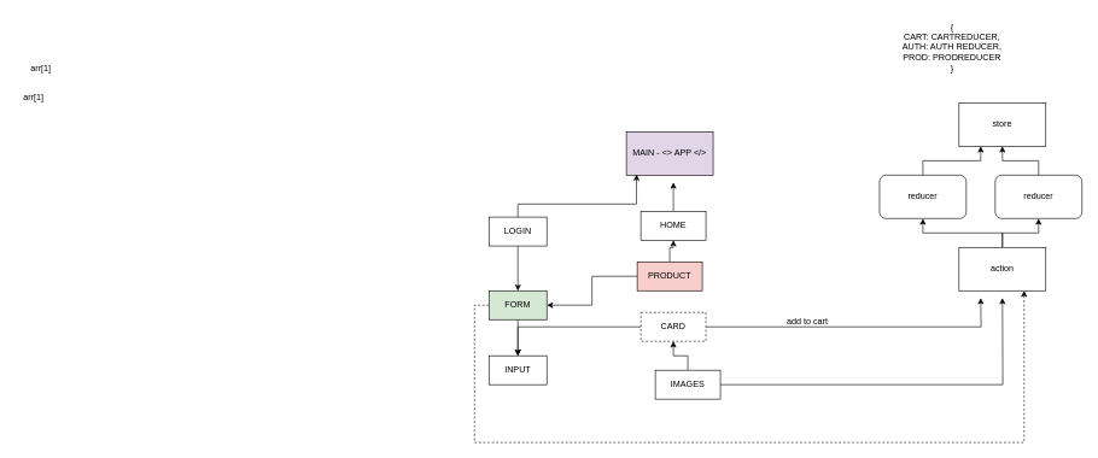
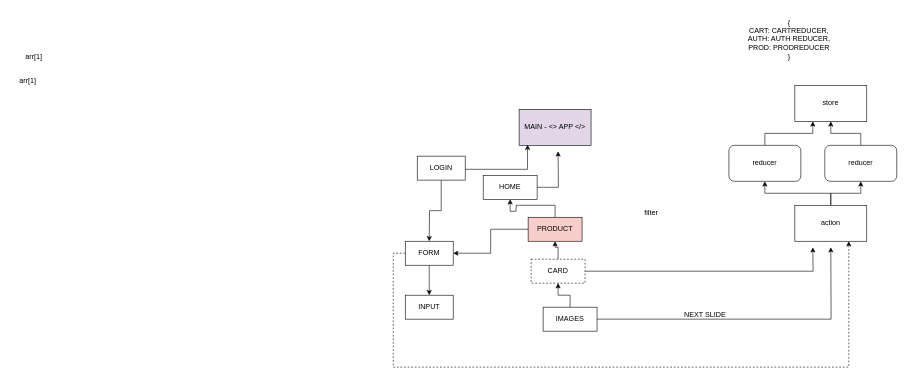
  <mxCell id="0" />
  <mxCell id="1" parent="0" />
  <mxCell id="2" value="MAIN - &amp;lt;&amp;gt; APP &amp;lt;/&amp;gt;" style="rounded=0;whiteSpace=wrap;html=1;fillColor=#e1d5e7;" parent="1" vertex="1"><mxGeometry x="865" y="182" width="120" height="60" as="geometry" /></mxCell>
  <mxCell id="3" value="store" style="whiteSpace=wrap;html=1;rounded=0;" parent="1" vertex="1"><mxGeometry x="1325" y="142" width="120" height="60" as="geometry" /></mxCell>
  <mxCell id="4" style="edgeStyle=orthogonalEdgeStyle;rounded=0;orthogonalLoop=1;jettySize=auto;html=1;entryX=0.5;entryY=1;entryDx=0;entryDy=0;" parent="1" source="5" target="3" edge="1"><mxGeometry relative="1" as="geometry" /></mxCell>
  <mxCell id="5" value="reducer" style="rounded=1;whiteSpace=wrap;html=1;" parent="1" vertex="1"><mxGeometry x="1375" y="242" width="120" height="60" as="geometry" /></mxCell>
  <mxCell id="6" style="edgeStyle=orthogonalEdgeStyle;rounded=0;orthogonalLoop=1;jettySize=auto;html=1;entryX=0.5;entryY=1;entryDx=0;entryDy=0;" parent="1" source="8" target="5" edge="1"><mxGeometry relative="1" as="geometry" /></mxCell>
  <mxCell id="7" style="edgeStyle=orthogonalEdgeStyle;rounded=0;orthogonalLoop=1;jettySize=auto;html=1;entryX=0.5;entryY=1;entryDx=0;entryDy=0;" parent="1" source="8" target="24" edge="1"><mxGeometry relative="1" as="geometry" /></mxCell>
  <mxCell id="8" value="action" style="rounded=0;whiteSpace=wrap;html=1;" parent="1" vertex="1"><mxGeometry x="1325" y="342" width="120" height="60" as="geometry" /></mxCell>
  <mxCell id="9" style="edgeStyle=orthogonalEdgeStyle;rounded=0;orthogonalLoop=1;jettySize=auto;html=1;" parent="1" source="10" edge="1"><mxGeometry relative="1" as="geometry"><mxPoint x="930" y="252" as="targetPoint" /></mxGeometry></mxCell>
- <mxCell id="10" value="HOME" style="whiteSpace=wrap;html=1;" parent="1" vertex="1"><mxGeometry x="885" y="292" width="90" height="40" as="geometry" /></mxCell>
+ <mxCell id="10" value="HOME" style="whiteSpace=wrap;html=1;" parent="1" vertex="1"><mxGeometry x="805" y="292" width="90" height="40" as="geometry" /></mxCell>
  <mxCell id="11" style="edgeStyle=orthogonalEdgeStyle;rounded=0;orthogonalLoop=1;jettySize=auto;html=1;entryX=0.5;entryY=1;entryDx=0;entryDy=0;" parent="1" source="13" target="10" edge="1"><mxGeometry relative="1" as="geometry" /></mxCell>
  <mxCell id="12" style="edgeStyle=orthogonalEdgeStyle;rounded=0;orthogonalLoop=1;jettySize=auto;html=1;" parent="1" source="13" target="29" edge="1"><mxGeometry relative="1" as="geometry" /></mxCell>
  <mxCell id="13" value="PRODUCT" style="whiteSpace=wrap;html=1;fillColor=#f8cecc;" parent="1" vertex="1"><mxGeometry x="880" y="362" width="90" height="40" as="geometry" /></mxCell>
- <mxCell id="14" style="edgeStyle=orthogonalEdgeStyle;rounded=0;orthogonalLoop=1;jettySize=auto;html=1;" parent="1" source="16" target="30" edge="1"><mxGeometry relative="1" as="geometry" /></mxCell>
+ <mxCell id="14" style="edgeStyle=orthogonalEdgeStyle;rounded=0;orthogonalLoop=1;jettySize=auto;html=1;entryX=0.5;entryY=1;entryDx=0;entryDy=0;" parent="1" source="16" target="13" edge="1"><mxGeometry relative="1" as="geometry" /></mxCell>
  <mxCell id="15" style="edgeStyle=orthogonalEdgeStyle;rounded=0;orthogonalLoop=1;jettySize=auto;html=1;" parent="1" source="16" edge="1"><mxGeometry relative="1" as="geometry"><mxPoint x="1355" y="412" as="targetPoint" /></mxGeometry></mxCell>
  <mxCell id="16" value="CARD" style="whiteSpace=wrap;html=1;dashed=1;" parent="1" vertex="1"><mxGeometry x="885" y="432" width="90" height="40" as="geometry" /></mxCell>
  <mxCell id="17" style="edgeStyle=orthogonalEdgeStyle;rounded=0;orthogonalLoop=1;jettySize=auto;html=1;entryX=0.5;entryY=1;entryDx=0;entryDy=0;" parent="1" source="19" target="16" edge="1"><mxGeometry relative="1" as="geometry" /></mxCell>
  <mxCell id="18" style="edgeStyle=orthogonalEdgeStyle;rounded=0;orthogonalLoop=1;jettySize=auto;html=1;" parent="1" source="19" edge="1"><mxGeometry relative="1" as="geometry"><mxPoint x="1385" y="412" as="targetPoint" /></mxGeometry></mxCell>
  <mxCell id="19" value="IMAGES" style="whiteSpace=wrap;html=1;" parent="1" vertex="1"><mxGeometry x="905" y="512" width="90" height="40" as="geometry" /></mxCell>
- <mxCell id="21" value="add to cart" style="text;html=1;align=center;verticalAlign=middle;resizable=0;points=[];autosize=1;strokeColor=none;fillColor=none;" parent="1" vertex="1"><mxGeometry x="1075" y="430" width="80" height="30" as="geometry" /></mxCell>
+ <mxCell id="20" value="NEXT SLIDE" style="text;html=1;align=center;verticalAlign=middle;resizable=0;points=[];autosize=1;strokeColor=none;fillColor=none;" parent="1" vertex="1"><mxGeometry x="1130" y="510" width="90" height="30" as="geometry" /></mxCell>
+ <mxCell id="22" value="filter" style="text;html=1;align=center;verticalAlign=middle;resizable=0;points=[];autosize=1;strokeColor=none;fillColor=none;" parent="1" vertex="1"><mxGeometry x="1060" y="340" width="50" height="30" as="geometry" /></mxCell>
  <mxCell id="23" style="edgeStyle=orthogonalEdgeStyle;rounded=0;orthogonalLoop=1;jettySize=auto;html=1;entryX=0.25;entryY=1;entryDx=0;entryDy=0;" parent="1" source="24" target="3" edge="1"><mxGeometry relative="1" as="geometry" /></mxCell>
  <mxCell id="24" value="reducer" style="rounded=1;whiteSpace=wrap;html=1;" parent="1" vertex="1"><mxGeometry x="1215" y="242" width="120" height="60" as="geometry" /></mxCell>
  <mxCell id="25" style="edgeStyle=orthogonalEdgeStyle;rounded=0;orthogonalLoop=1;jettySize=auto;html=1;" parent="1" source="26" edge="1"><mxGeometry relative="1" as="geometry"><mxPoint x="715" y="402" as="targetPoint" /></mxGeometry></mxCell>
- <mxCell id="26" value="LOGIN" style="rounded=0;whiteSpace=wrap;html=1;" parent="1" vertex="1"><mxGeometry x="675" y="300" width="80" height="40" as="geometry" /></mxCell>
+ <mxCell id="26" value="LOGIN" style="rounded=0;whiteSpace=wrap;html=1;" parent="1" vertex="1"><mxGeometry x="695" y="260" width="80" height="40" as="geometry" /></mxCell>
  <mxCell id="27" style="edgeStyle=orthogonalEdgeStyle;rounded=0;orthogonalLoop=1;jettySize=auto;html=1;" parent="1" source="29" edge="1"><mxGeometry relative="1" as="geometry"><mxPoint x="715" y="492" as="targetPoint" /></mxGeometry></mxCell>
  <mxCell id="28" style="edgeStyle=orthogonalEdgeStyle;rounded=0;orthogonalLoop=1;jettySize=auto;html=1;entryX=0.75;entryY=1;entryDx=0;entryDy=0;dashed=1;" parent="1" source="29" target="8" edge="1"><mxGeometry relative="1" as="geometry"><Array as="points"><mxPoint x="655" y="422" /><mxPoint x="655" y="612" /><mxPoint x="1415" y="612" /></Array></mxGeometry></mxCell>
- <mxCell id="29" value="FORM" style="rounded=0;whiteSpace=wrap;html=1;fillColor=#d5e8d4;" parent="1" vertex="1"><mxGeometry x="675" y="402" width="80" height="40" as="geometry" /></mxCell>
+ <mxCell id="29" value="FORM" style="rounded=0;whiteSpace=wrap;html=1;" parent="1" vertex="1"><mxGeometry x="675" y="402" width="80" height="40" as="geometry" /></mxCell>
  <mxCell id="30" value="INPUT" style="rounded=0;whiteSpace=wrap;html=1;" parent="1" vertex="1"><mxGeometry x="675" y="492" width="80" height="40" as="geometry" /></mxCell>
  <mxCell id="31" style="edgeStyle=orthogonalEdgeStyle;rounded=0;orthogonalLoop=1;jettySize=auto;html=1;entryX=0.117;entryY=0.983;entryDx=0;entryDy=0;entryPerimeter=0;" parent="1" source="26" target="2" edge="1"><mxGeometry relative="1" as="geometry"><Array as="points"><mxPoint x="715" y="282" /><mxPoint x="879" y="282" /></Array></mxGeometry></mxCell>
  <mxCell id="32" value="{&lt;div&gt;CART: CARTREDUCER,&lt;/div&gt;&lt;div&gt;AUTH: AUTH REDUCER,&lt;/div&gt;&lt;div&gt;PROD: PRODREDUCER&lt;/div&gt;&lt;div&gt;}&lt;/div&gt;" style="text;html=1;align=center;verticalAlign=middle;resizable=0;points=[];autosize=1;strokeColor=none;fillColor=none;" parent="1" vertex="1"><mxGeometry x="1235" y="20" width="160" height="90" as="geometry" /></mxCell>
  <mxCell id="33" value="arr[1]" style="text;html=1;align=center;verticalAlign=middle;resizable=0;points=[];autosize=1;strokeColor=none;fillColor=none;" vertex="1" parent="1"><mxGeometry x="30" y="80" width="50" height="30" as="geometry" /></mxCell>
  <mxCell id="34" value="arr[1]" style="text;html=1;align=center;verticalAlign=middle;resizable=0;points=[];autosize=1;strokeColor=none;fillColor=none;" vertex="1" parent="1"><mxGeometry x="20" y="120" width="50" height="30" as="geometry" /></mxCell>
